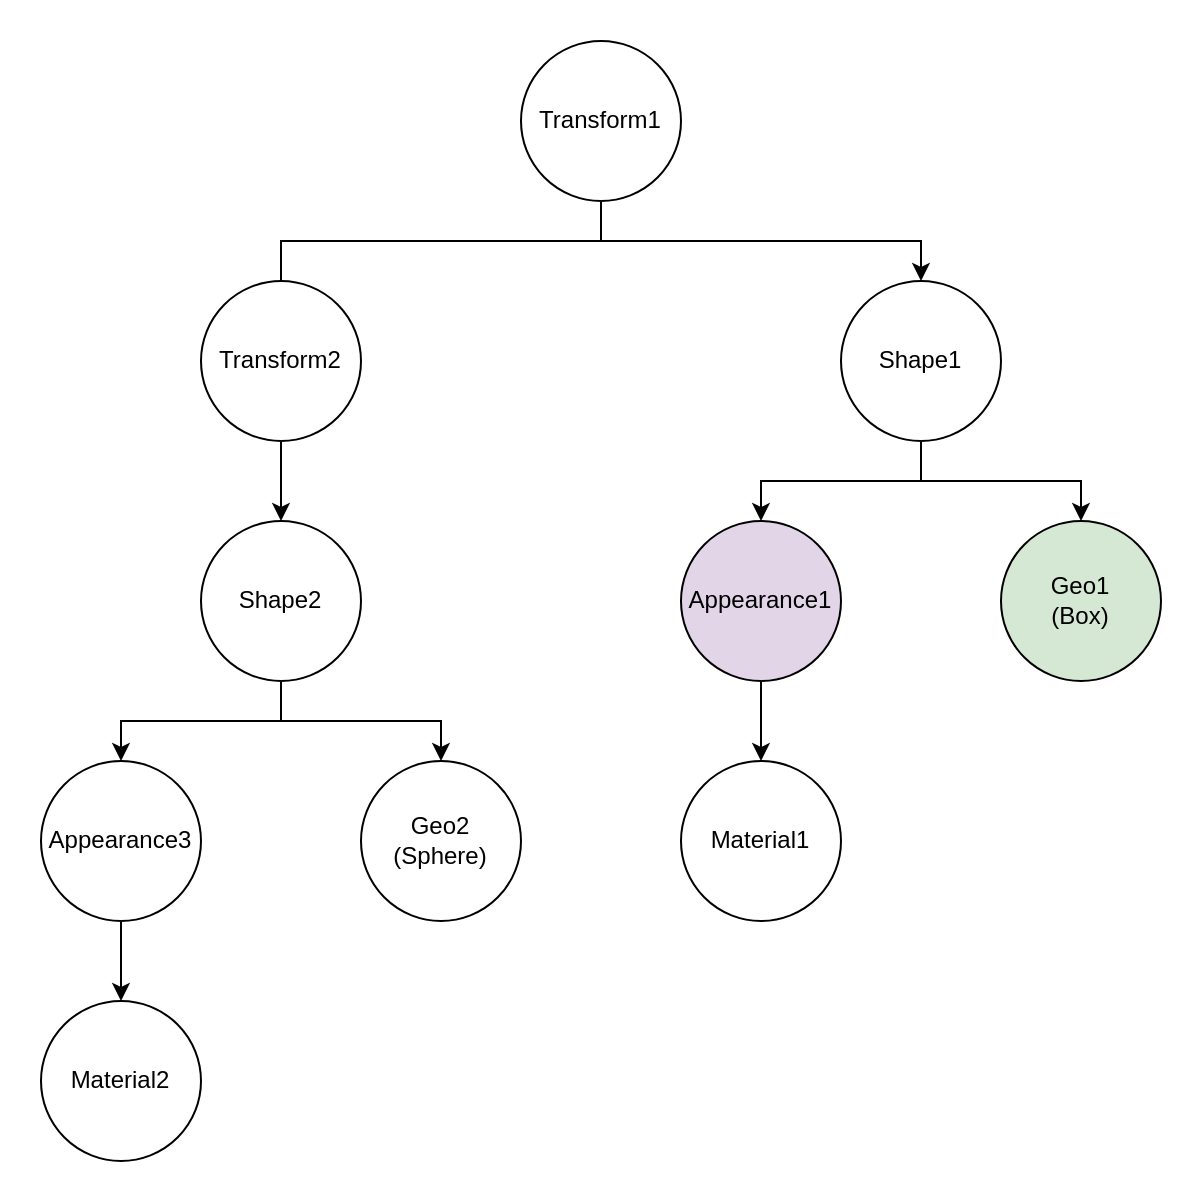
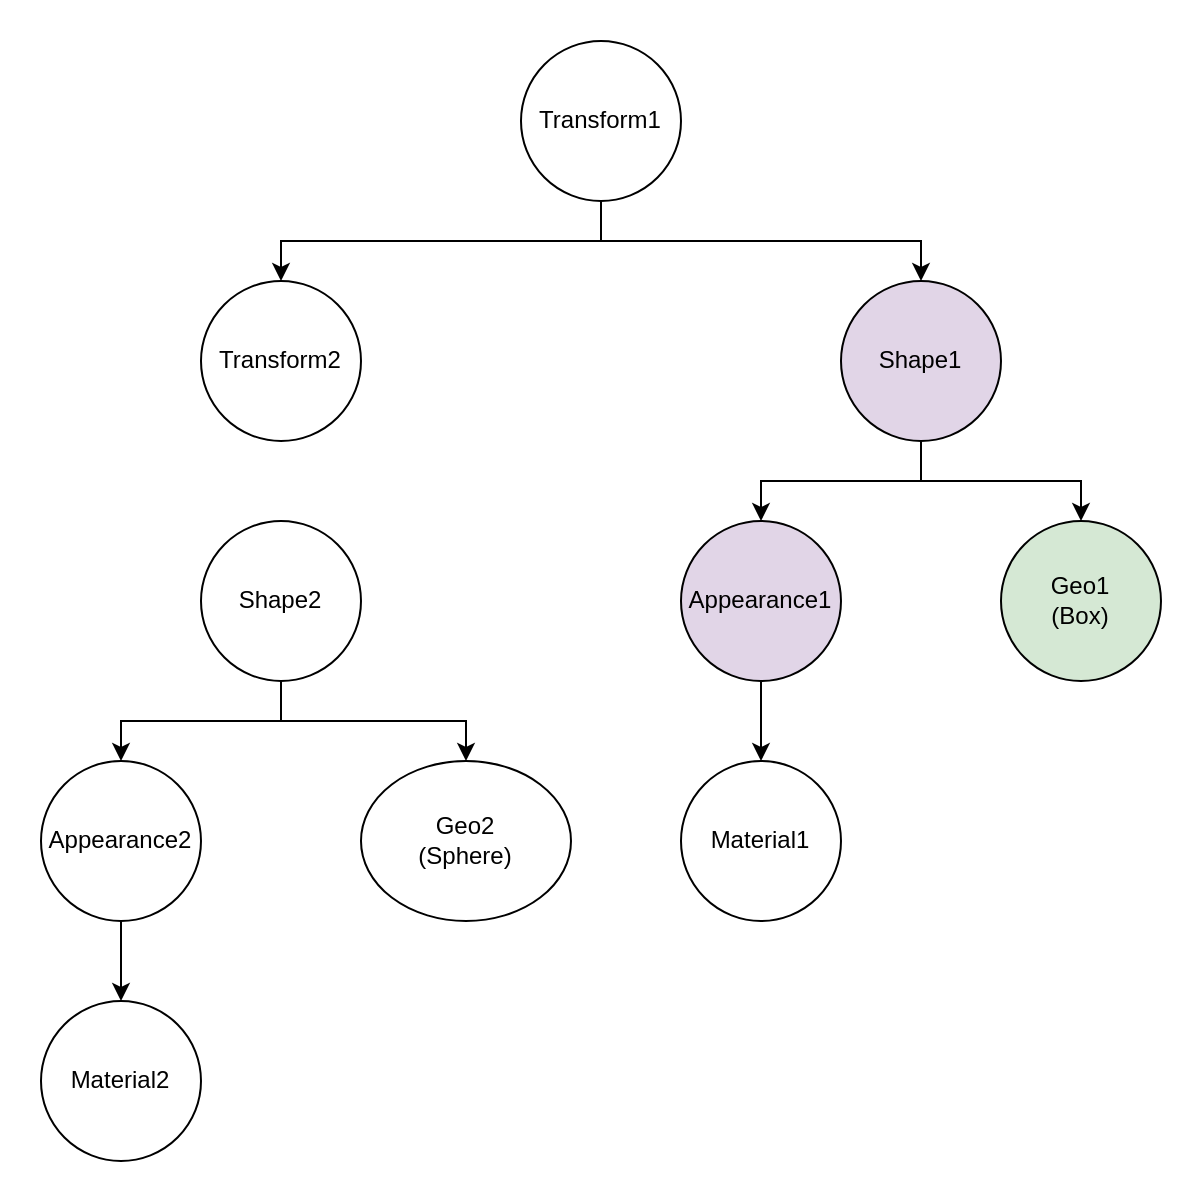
  <mxCell id="0" />
  <mxCell id="1" parent="0" />
  <mxCell id="2" style="edgeStyle=orthogonalEdgeStyle;rounded=0;orthogonalLoop=1;jettySize=auto;html=1;" edge="1" parent="1" source="4" target="7"><mxGeometry relative="1" as="geometry"><Array as="points"><mxPoint x="300" y="120" /><mxPoint x="460" y="120" /></Array></mxGeometry></mxCell>
- <mxCell id="3" style="edgeStyle=orthogonalEdgeStyle;rounded=0;orthogonalLoop=1;jettySize=auto;html=1;endArrow=none;" edge="1" parent="1" source="4" target="9"><mxGeometry relative="1" as="geometry"><Array as="points"><mxPoint x="300" y="120" /><mxPoint x="140" y="120" /></Array></mxGeometry></mxCell>
+ <mxCell id="3" style="edgeStyle=orthogonalEdgeStyle;rounded=0;orthogonalLoop=1;jettySize=auto;html=1;" edge="1" parent="1" source="4" target="9"><mxGeometry relative="1" as="geometry"><Array as="points"><mxPoint x="300" y="120" /><mxPoint x="140" y="120" /></Array></mxGeometry></mxCell>
  <mxCell id="4" value="Transform1" style="ellipse;whiteSpace=wrap;html=1;aspect=fixed;" parent="1" vertex="1"><mxGeometry x="260" y="20" width="80" height="80" as="geometry" /></mxCell>
  <mxCell id="5" style="edgeStyle=orthogonalEdgeStyle;rounded=0;orthogonalLoop=1;jettySize=auto;html=1;" edge="1" parent="1" source="7" target="14"><mxGeometry relative="1" as="geometry" /></mxCell>
  <mxCell id="6" style="edgeStyle=orthogonalEdgeStyle;rounded=0;orthogonalLoop=1;jettySize=auto;html=1;" edge="1" parent="1" source="7" target="15"><mxGeometry relative="1" as="geometry" /></mxCell>
- <mxCell id="7" value="Shape1" style="ellipse;whiteSpace=wrap;html=1;aspect=fixed;" parent="1" vertex="1"><mxGeometry x="420" y="140" width="80" height="80" as="geometry" /></mxCell>
- <mxCell id="8" style="edgeStyle=orthogonalEdgeStyle;rounded=0;orthogonalLoop=1;jettySize=auto;html=1;" edge="1" parent="1" source="9" target="12"><mxGeometry relative="1" as="geometry" /></mxCell>
+ <mxCell id="7" value="Shape1" style="ellipse;whiteSpace=wrap;html=1;aspect=fixed;fillColor=#e1d5e7;" parent="1" vertex="1"><mxGeometry x="420" y="140" width="80" height="80" as="geometry" /></mxCell>
  <mxCell id="9" value="Transform2" style="ellipse;whiteSpace=wrap;html=1;aspect=fixed;" parent="1" vertex="1"><mxGeometry x="100" y="140" width="80" height="80" as="geometry" /></mxCell>
  <mxCell id="10" style="edgeStyle=orthogonalEdgeStyle;rounded=0;orthogonalLoop=1;jettySize=auto;html=1;" edge="1" parent="1" source="12" target="18"><mxGeometry relative="1" as="geometry" /></mxCell>
  <mxCell id="11" style="edgeStyle=orthogonalEdgeStyle;rounded=0;orthogonalLoop=1;jettySize=auto;html=1;" edge="1" parent="1" source="12" target="19"><mxGeometry relative="1" as="geometry" /></mxCell>
  <mxCell id="12" value="Shape2" style="ellipse;whiteSpace=wrap;html=1;aspect=fixed;" parent="1" vertex="1"><mxGeometry x="100" y="260" width="80" height="80" as="geometry" /></mxCell>
  <mxCell id="13" style="edgeStyle=orthogonalEdgeStyle;rounded=0;orthogonalLoop=1;jettySize=auto;html=1;" edge="1" parent="1" source="14" target="16"><mxGeometry relative="1" as="geometry" /></mxCell>
  <mxCell id="14" value="Appearance1" style="ellipse;whiteSpace=wrap;html=1;aspect=fixed;fillColor=#e1d5e7;" vertex="1" parent="1"><mxGeometry x="340" y="260" width="80" height="80" as="geometry" /></mxCell>
  <mxCell id="15" value="Geo1&lt;br&gt;(Box)" style="ellipse;whiteSpace=wrap;html=1;aspect=fixed;fillColor=#d5e8d4;" vertex="1" parent="1"><mxGeometry x="500" y="260" width="80" height="80" as="geometry" /></mxCell>
  <mxCell id="16" value="Material1" style="ellipse;whiteSpace=wrap;html=1;aspect=fixed;" vertex="1" parent="1"><mxGeometry x="340" y="380" width="80" height="80" as="geometry" /></mxCell>
  <mxCell id="17" style="edgeStyle=orthogonalEdgeStyle;rounded=0;orthogonalLoop=1;jettySize=auto;html=1;" edge="1" parent="1" source="18" target="20"><mxGeometry relative="1" as="geometry" /></mxCell>
- <mxCell id="18" value="Appearance3" style="ellipse;whiteSpace=wrap;html=1;aspect=fixed;" vertex="1" parent="1"><mxGeometry x="20" y="380" width="80" height="80" as="geometry" /></mxCell>
- <mxCell id="19" value="Geo2&lt;br&gt;(Sphere)" style="ellipse;whiteSpace=wrap;html=1;aspect=fixed;" vertex="1" parent="1"><mxGeometry x="180" y="380" width="80" height="80" as="geometry" /></mxCell>
+ <mxCell id="18" value="Appearance2" style="ellipse;whiteSpace=wrap;html=1;aspect=fixed;" vertex="1" parent="1"><mxGeometry x="20" y="380" width="80" height="80" as="geometry" /></mxCell>
+ <mxCell id="19" value="Geo2&lt;br&gt;(Sphere)" style="ellipse;whiteSpace=wrap;html=1;aspect=fixed;" vertex="1" parent="1"><mxGeometry x="180" y="380" width="105" height="80" as="geometry" /></mxCell>
  <mxCell id="20" value="Material2" style="ellipse;whiteSpace=wrap;html=1;aspect=fixed;" vertex="1" parent="1"><mxGeometry x="20" y="500" width="80" height="80" as="geometry" /></mxCell>
